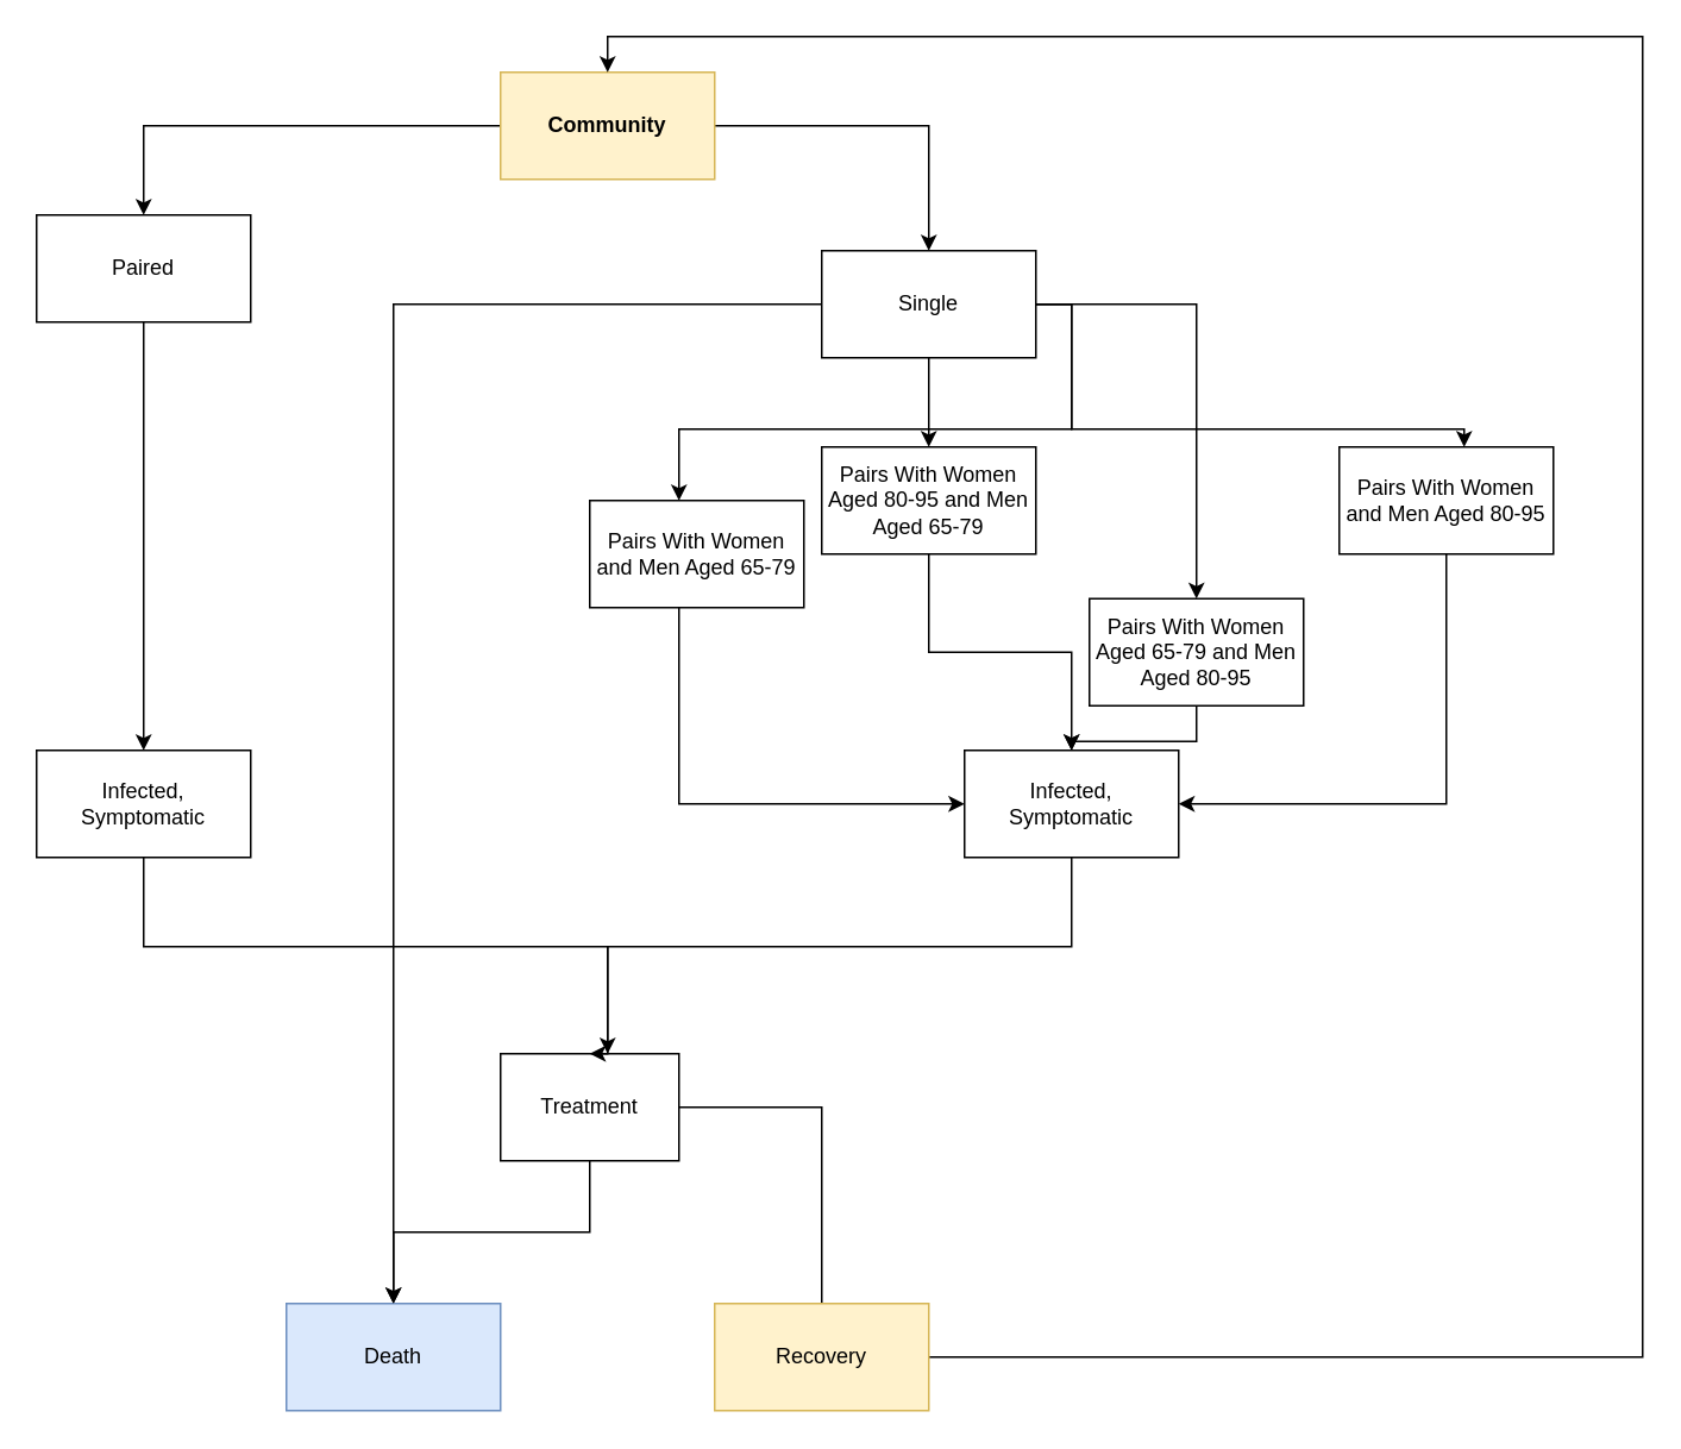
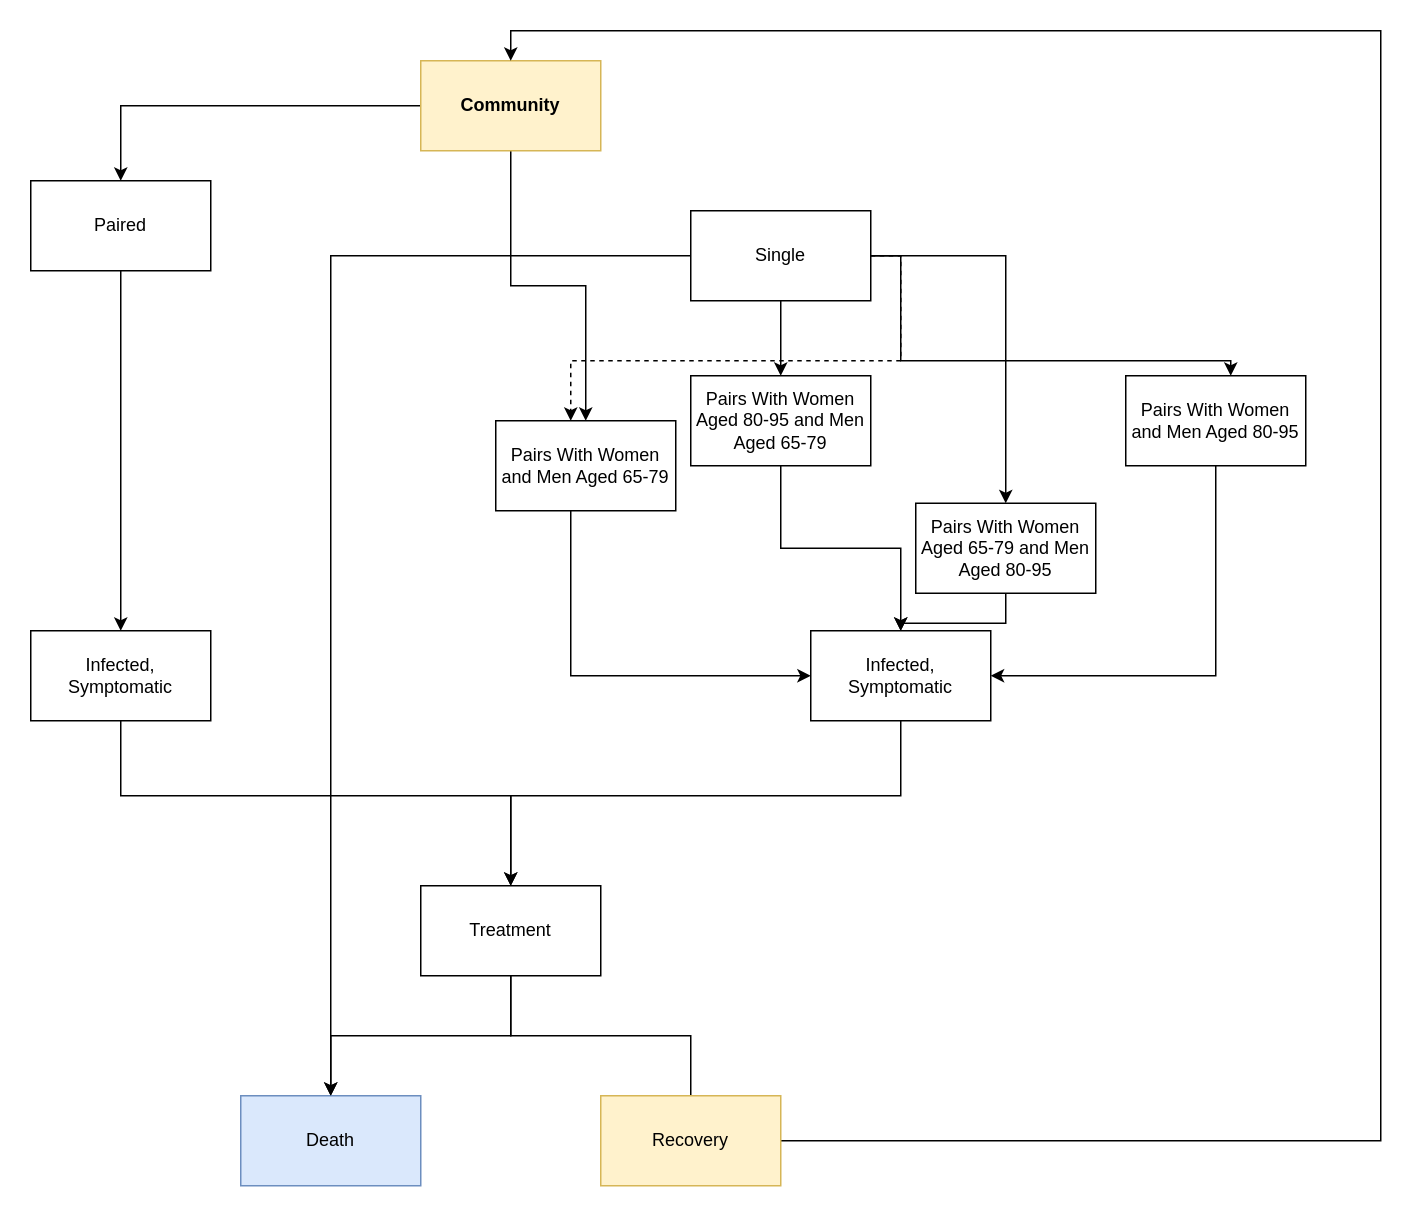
  <mxCell id="0" />
  <mxCell id="1" parent="0" />
- <mxCell id="2" value="" style="edgeStyle=orthogonalEdgeStyle;rounded=0;orthogonalLoop=1;jettySize=auto;html=1;" edge="1" parent="1" source="4" target="20"><mxGeometry relative="1" as="geometry" /></mxCell>
+ <mxCell id="2" value="" style="edgeStyle=orthogonalEdgeStyle;rounded=0;orthogonalLoop=1;jettySize=auto;html=1;" edge="1" parent="1" source="4" target="28"><mxGeometry relative="1" as="geometry" /></mxCell>
  <mxCell id="3" value="" style="edgeStyle=orthogonalEdgeStyle;rounded=0;orthogonalLoop=1;jettySize=auto;html=1;" edge="1" parent="1" source="4" target="6"><mxGeometry relative="1" as="geometry" /></mxCell>
  <mxCell id="4" value="Community" style="rounded=0;whiteSpace=wrap;html=1;fillColor=#fff2cc;strokeColor=#d6b656;gradientColor=none;fontStyle=1" vertex="1" parent="1"><mxGeometry x="280" y="40" width="120" height="60" as="geometry" /></mxCell>
  <mxCell id="5" value="" style="edgeStyle=orthogonalEdgeStyle;rounded=0;orthogonalLoop=1;jettySize=auto;html=1;entryX=0.5;entryY=0;entryDx=0;entryDy=0;" edge="1" parent="1" source="6" target="8"><mxGeometry relative="1" as="geometry"><mxPoint x="80" y="280" as="targetPoint" /></mxGeometry></mxCell>
  <mxCell id="6" value="Paired" style="rounded=0;whiteSpace=wrap;html=1;" vertex="1" parent="1"><mxGeometry x="20" y="120" width="120" height="60" as="geometry" /></mxCell>
  <mxCell id="7" value="" style="edgeStyle=orthogonalEdgeStyle;rounded=0;orthogonalLoop=1;jettySize=auto;html=1;" edge="1" parent="1" source="8" target="11"><mxGeometry relative="1" as="geometry"><Array as="points"><mxPoint x="80" y="530" /><mxPoint x="340" y="530" /></Array></mxGeometry></mxCell>
  <mxCell id="8" value="Infected, Symptomatic" style="rounded=0;whiteSpace=wrap;html=1;" vertex="1" parent="1"><mxGeometry x="20" y="420" width="120" height="60" as="geometry" /></mxCell>
  <mxCell id="9" value="" style="edgeStyle=orthogonalEdgeStyle;rounded=0;orthogonalLoop=1;jettySize=auto;html=1;" edge="1" parent="1" source="11" target="14"><mxGeometry relative="1" as="geometry" /></mxCell>
  <mxCell id="10" value="" style="edgeStyle=orthogonalEdgeStyle;rounded=0;orthogonalLoop=1;jettySize=auto;html=1;endArrow=none;" edge="1" parent="1" source="11" target="13"><mxGeometry relative="1" as="geometry" /></mxCell>
- <mxCell id="11" value="Treatment" style="rounded=0;whiteSpace=wrap;html=1;" vertex="1" parent="1"><mxGeometry x="280" y="590" width="100" height="60" as="geometry" /></mxCell>
+ <mxCell id="11" value="Treatment" style="rounded=0;whiteSpace=wrap;html=1;" vertex="1" parent="1"><mxGeometry x="280" y="590" width="120" height="60" as="geometry" /></mxCell>
  <mxCell id="12" value="" style="edgeStyle=orthogonalEdgeStyle;rounded=0;orthogonalLoop=1;jettySize=auto;html=1;entryX=0.5;entryY=0;entryDx=0;entryDy=0;" edge="1" parent="1" source="13" target="4"><mxGeometry relative="1" as="geometry"><mxPoint x="600" y="760" as="targetPoint" /><Array as="points"><mxPoint x="920" y="760" /><mxPoint x="920" y="20" /><mxPoint x="340" y="20" /></Array></mxGeometry></mxCell>
  <mxCell id="13" value="Recovery" style="rounded=0;whiteSpace=wrap;html=1;fillColor=#fff2cc;strokeColor=#d6b656;" vertex="1" parent="1"><mxGeometry x="400" y="730" width="120" height="60" as="geometry" /></mxCell>
  <mxCell id="14" value="Death" style="rounded=0;whiteSpace=wrap;html=1;fillColor=#dae8fc;strokeColor=#6c8ebf;" vertex="1" parent="1"><mxGeometry x="160" y="730" width="120" height="60" as="geometry" /></mxCell>
- <mxCell id="15" value="" style="edgeStyle=orthogonalEdgeStyle;rounded=0;orthogonalLoop=1;jettySize=auto;html=1;" edge="1" parent="1" source="20" target="28"><mxGeometry relative="1" as="geometry"><Array as="points"><mxPoint x="600" y="240" /><mxPoint x="380" y="240" /></Array></mxGeometry></mxCell>
+ <mxCell id="15" value="" style="edgeStyle=orthogonalEdgeStyle;rounded=0;orthogonalLoop=1;jettySize=auto;html=1;dashed=1;" edge="1" parent="1" source="20" target="28"><mxGeometry relative="1" as="geometry"><Array as="points"><mxPoint x="600" y="240" /><mxPoint x="380" y="240" /></Array></mxGeometry></mxCell>
  <mxCell id="16" value="" style="edgeStyle=orthogonalEdgeStyle;rounded=0;orthogonalLoop=1;jettySize=auto;html=1;" edge="1" parent="1" source="20" target="26"><mxGeometry relative="1" as="geometry"><Array as="points"><mxPoint x="600" y="240" /><mxPoint x="820" y="240" /></Array></mxGeometry></mxCell>
  <mxCell id="17" value="" style="edgeStyle=orthogonalEdgeStyle;rounded=0;orthogonalLoop=1;jettySize=auto;html=1;" edge="1" parent="1" source="20" target="24"><mxGeometry relative="1" as="geometry" /></mxCell>
  <mxCell id="18" value="" style="edgeStyle=orthogonalEdgeStyle;rounded=0;orthogonalLoop=1;jettySize=auto;html=1;" edge="1" parent="1" source="20" target="22"><mxGeometry relative="1" as="geometry"><mxPoint x="550" y="270" as="targetPoint" /></mxGeometry></mxCell>
  <mxCell id="19" value="" style="edgeStyle=orthogonalEdgeStyle;rounded=0;orthogonalLoop=1;jettySize=auto;html=1;entryX=0.5;entryY=0;entryDx=0;entryDy=0;" edge="1" parent="1" source="20" target="14"><mxGeometry relative="1" as="geometry"><mxPoint x="460" y="170" as="targetPoint" /><Array as="points"><mxPoint x="220" y="170" /></Array></mxGeometry></mxCell>
  <mxCell id="20" value="Single" style="rounded=0;whiteSpace=wrap;html=1;" vertex="1" parent="1"><mxGeometry x="460" y="140" width="120" height="60" as="geometry" /></mxCell>
  <mxCell id="21" value="" style="edgeStyle=orthogonalEdgeStyle;rounded=0;orthogonalLoop=1;jettySize=auto;html=1;entryX=0.5;entryY=0;entryDx=0;entryDy=0;" edge="1" parent="1" source="22" target="30"><mxGeometry relative="1" as="geometry"><mxPoint x="530" y="420" as="targetPoint" /></mxGeometry></mxCell>
  <mxCell id="22" value="Pairs With Women Aged 80-95 and Men Aged 65-79" style="rounded=0;whiteSpace=wrap;html=1;" vertex="1" parent="1"><mxGeometry x="460" y="250" width="120" height="60" as="geometry" /></mxCell>
  <mxCell id="23" value="" style="edgeStyle=orthogonalEdgeStyle;rounded=0;orthogonalLoop=1;jettySize=auto;html=1;entryX=0.5;entryY=0;entryDx=0;entryDy=0;" edge="1" parent="1" source="24" target="30"><mxGeometry relative="1" as="geometry"><mxPoint x="670" y="420" as="targetPoint" /></mxGeometry></mxCell>
  <mxCell id="24" value="Pairs With Women Aged 65-79 and Men Aged 80-95" style="rounded=0;whiteSpace=wrap;html=1;" vertex="1" parent="1"><mxGeometry x="610" y="335" width="120" height="60" as="geometry" /></mxCell>
  <mxCell id="25" value="" style="edgeStyle=orthogonalEdgeStyle;rounded=0;orthogonalLoop=1;jettySize=auto;html=1;entryX=1;entryY=0.5;entryDx=0;entryDy=0;" edge="1" parent="1" source="26" target="30"><mxGeometry relative="1" as="geometry"><mxPoint x="810" y="420" as="targetPoint" /><Array as="points"><mxPoint x="810" y="450" /></Array></mxGeometry></mxCell>
  <mxCell id="26" value="Pairs With Women and Men Aged 80-95" style="rounded=0;whiteSpace=wrap;html=1;" vertex="1" parent="1"><mxGeometry x="750" y="250" width="120" height="60" as="geometry" /></mxCell>
  <mxCell id="27" value="" style="edgeStyle=orthogonalEdgeStyle;rounded=0;orthogonalLoop=1;jettySize=auto;html=1;" edge="1" parent="1" source="28" target="30"><mxGeometry relative="1" as="geometry"><Array as="points"><mxPoint x="380" y="450" /></Array></mxGeometry></mxCell>
  <mxCell id="28" value="Pairs With Women and Men Aged 65-79" style="rounded=0;whiteSpace=wrap;html=1;" vertex="1" parent="1"><mxGeometry x="330" y="280" width="120" height="60" as="geometry" /></mxCell>
  <mxCell id="29" value="" style="edgeStyle=orthogonalEdgeStyle;rounded=0;orthogonalLoop=1;jettySize=auto;html=1;entryX=0.5;entryY=0;entryDx=0;entryDy=0;" edge="1" parent="1" source="30" target="11"><mxGeometry relative="1" as="geometry"><mxPoint x="600" y="561" as="targetPoint" /><Array as="points"><mxPoint x="600" y="530" /><mxPoint x="340" y="530" /></Array></mxGeometry></mxCell>
  <mxCell id="30" value="Infected, Symptomatic" style="rounded=0;whiteSpace=wrap;html=1;" vertex="1" parent="1"><mxGeometry x="540" y="420" width="120" height="60" as="geometry" /></mxCell>
